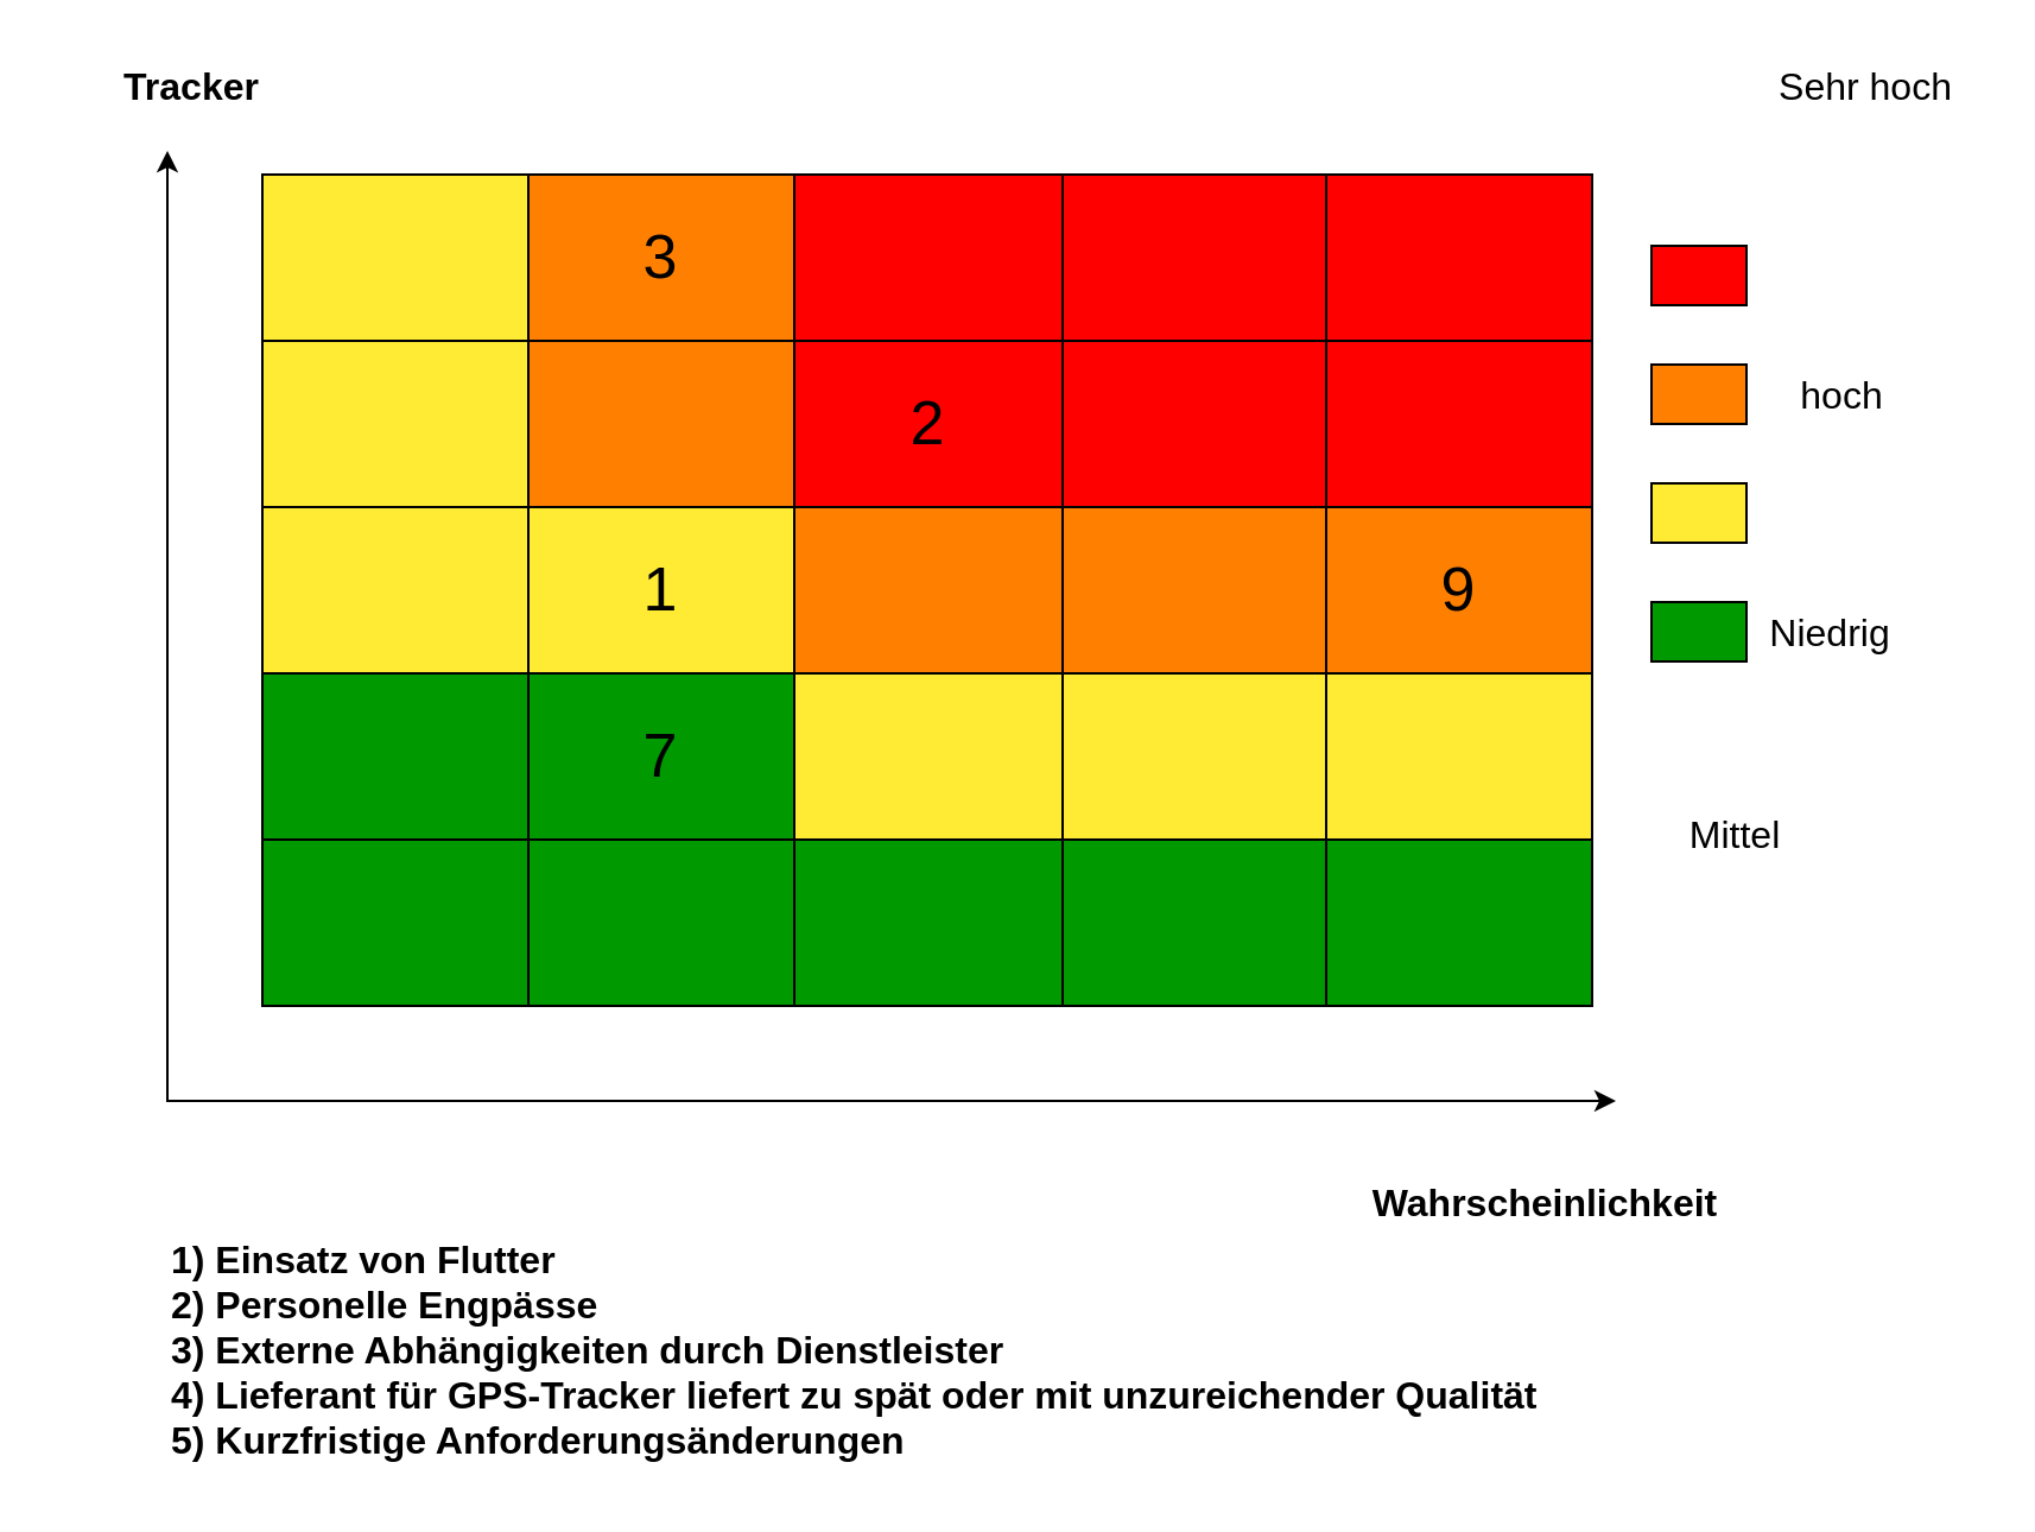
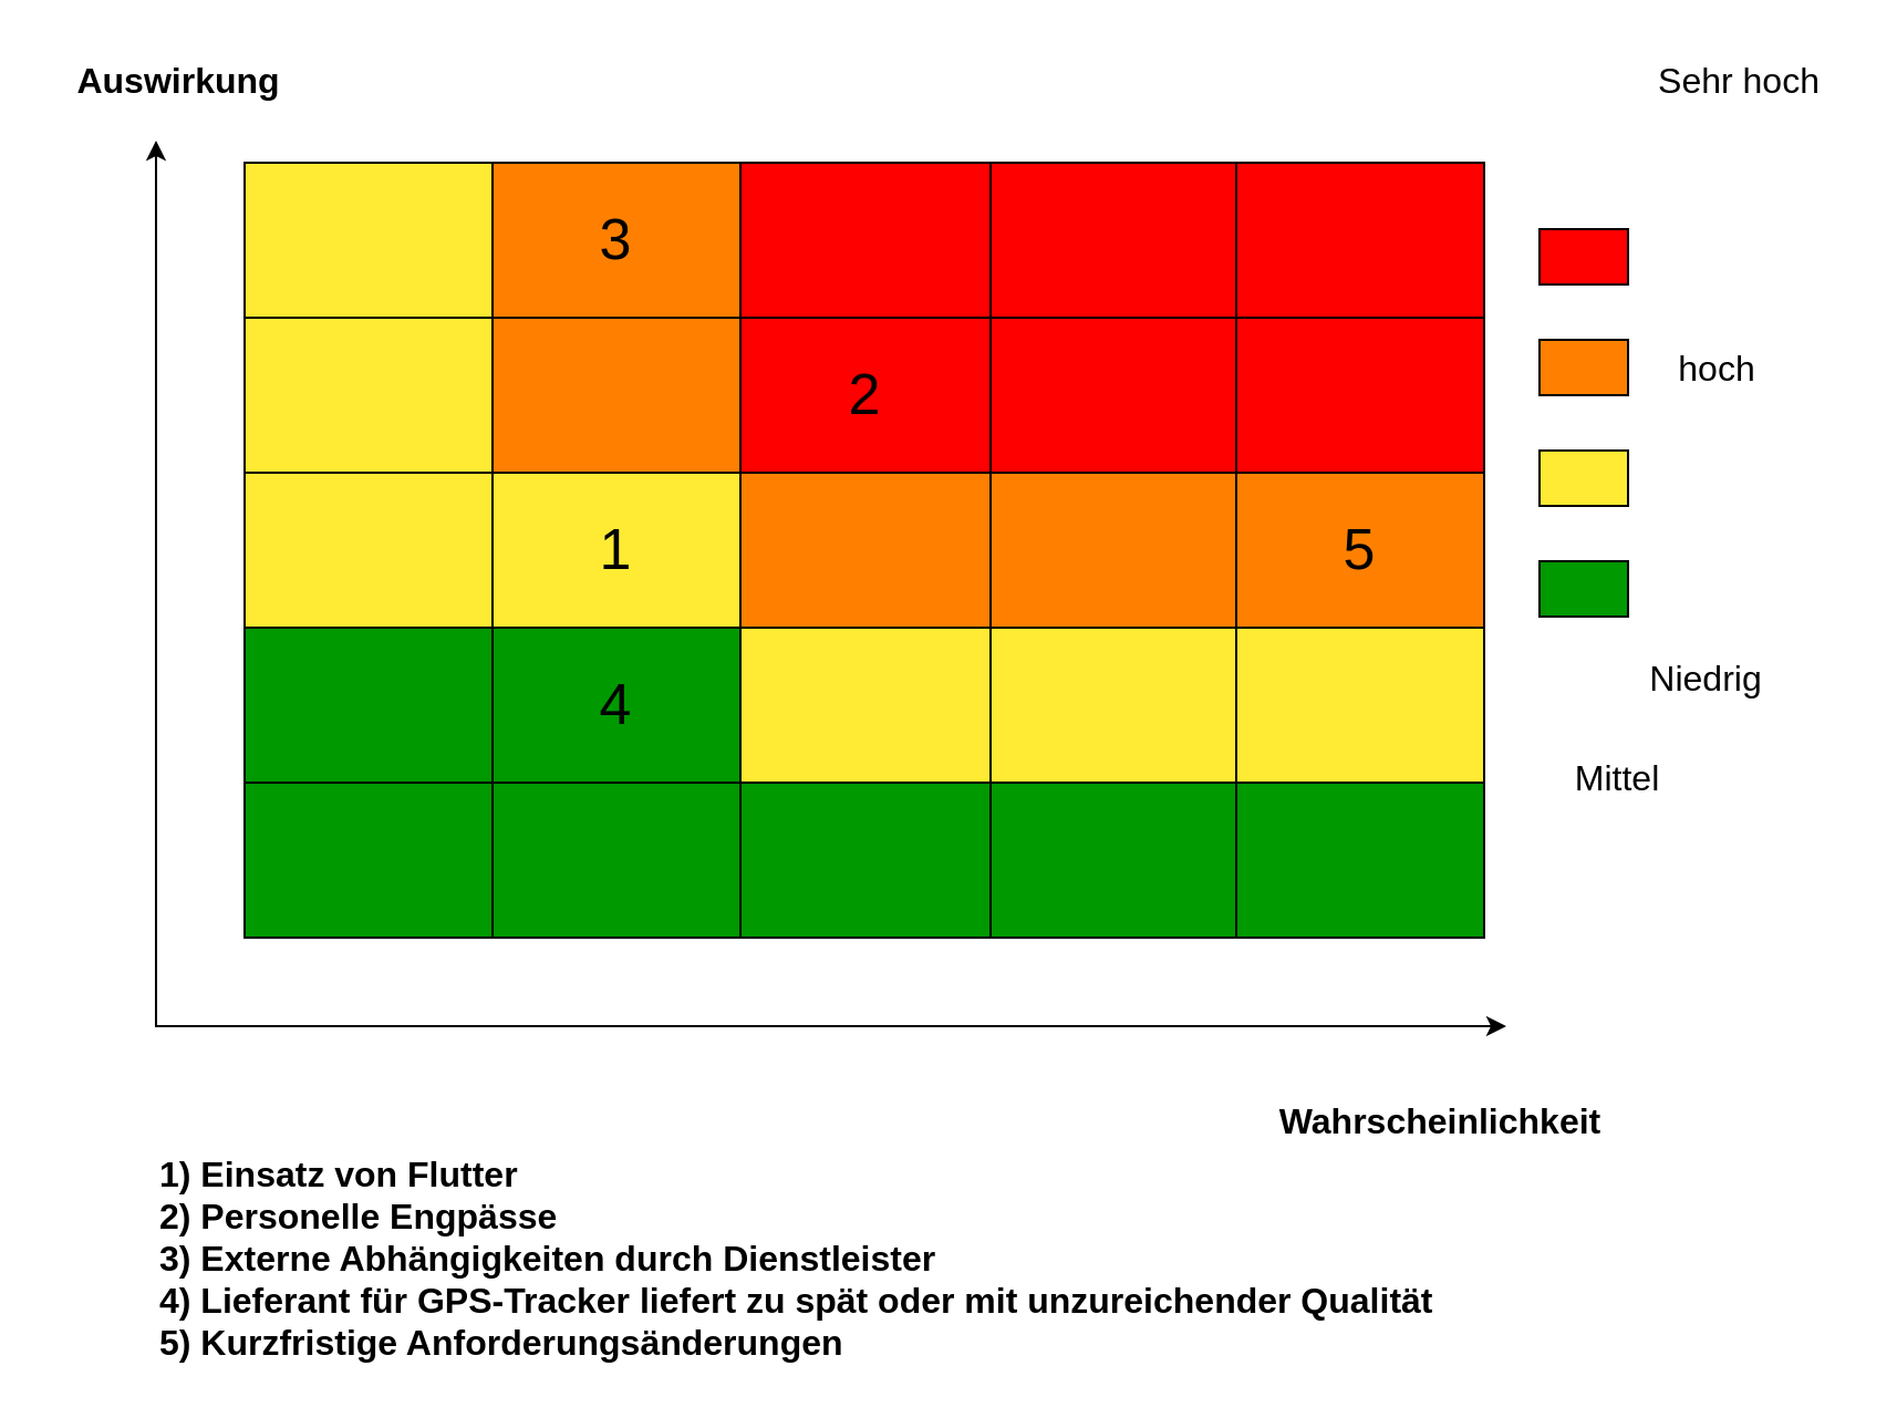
  <mxCell id="0" />
  <mxCell id="1" parent="0" />
  <mxCell id="2" value="" style="shape=table;startSize=0;container=1;collapsible=0;childLayout=tableLayout;fontSize=16;" vertex="1" parent="1"><mxGeometry x="110" y="73" width="560" height="350" as="geometry" /></mxCell>
  <mxCell id="3" value="" style="shape=tableRow;horizontal=0;startSize=0;swimlaneHead=0;swimlaneBody=0;strokeColor=inherit;top=0;left=0;bottom=0;right=0;collapsible=0;dropTarget=0;fillColor=none;points=[[0,0.5],[1,0.5]];portConstraint=eastwest;fontSize=16;" vertex="1" parent="2"><mxGeometry width="560" height="70" as="geometry" /></mxCell>
  <mxCell id="4" style="shape=partialRectangle;html=1;whiteSpace=wrap;connectable=0;strokeColor=default;overflow=hidden;fillColor=#FFEB33;top=1;left=1;bottom=1;right=1;pointerEvents=1;fontSize=26;strokeWidth=1;perimeterSpacing=1;" vertex="1" parent="3"><mxGeometry width="112" height="70" as="geometry"><mxRectangle width="112" height="70" as="alternateBounds" /></mxGeometry></mxCell>
  <mxCell id="5" value="3" style="shape=partialRectangle;html=1;whiteSpace=wrap;connectable=0;strokeColor=default;overflow=hidden;fillColor=#FF8000;top=1;left=1;bottom=1;right=1;pointerEvents=1;fontSize=26;strokeWidth=1;perimeterSpacing=1;" vertex="1" parent="3"><mxGeometry x="112" width="112" height="70" as="geometry"><mxRectangle width="112" height="70" as="alternateBounds" /></mxGeometry></mxCell>
  <mxCell id="6" value="" style="shape=partialRectangle;html=1;whiteSpace=wrap;connectable=0;strokeColor=default;overflow=hidden;fillColor=#FF0000;top=1;left=1;bottom=1;right=1;pointerEvents=1;fontSize=26;strokeWidth=1;perimeterSpacing=1;" vertex="1" parent="3"><mxGeometry x="224" width="113" height="70" as="geometry"><mxRectangle width="113" height="70" as="alternateBounds" /></mxGeometry></mxCell>
  <mxCell id="7" value="" style="shape=partialRectangle;html=1;whiteSpace=wrap;connectable=0;strokeColor=default;overflow=hidden;fillColor=#FF0000;top=1;left=1;bottom=1;right=1;pointerEvents=1;fontSize=26;strokeWidth=1;perimeterSpacing=1;" vertex="1" parent="3"><mxGeometry x="337" width="111" height="70" as="geometry"><mxRectangle width="111" height="70" as="alternateBounds" /></mxGeometry></mxCell>
  <mxCell id="8" value="" style="shape=partialRectangle;html=1;whiteSpace=wrap;connectable=0;strokeColor=default;overflow=hidden;fillColor=#FF0000;top=1;left=1;bottom=1;right=1;pointerEvents=1;fontSize=26;strokeWidth=1;perimeterSpacing=1;" vertex="1" parent="3"><mxGeometry x="448" width="112" height="70" as="geometry"><mxRectangle width="112" height="70" as="alternateBounds" /></mxGeometry></mxCell>
  <mxCell id="9" value="" style="shape=tableRow;horizontal=0;startSize=0;swimlaneHead=0;swimlaneBody=0;strokeColor=inherit;top=0;left=0;bottom=0;right=0;collapsible=0;dropTarget=0;fillColor=none;points=[[0,0.5],[1,0.5]];portConstraint=eastwest;fontSize=16;" vertex="1" parent="2"><mxGeometry y="70" width="560" height="70" as="geometry" /></mxCell>
  <mxCell id="10" style="shape=partialRectangle;html=1;whiteSpace=wrap;connectable=0;strokeColor=default;overflow=hidden;fillColor=#FFEB33;top=1;left=1;bottom=1;right=1;pointerEvents=1;fontSize=26;strokeWidth=1;perimeterSpacing=1;" vertex="1" parent="9"><mxGeometry width="112" height="70" as="geometry"><mxRectangle width="112" height="70" as="alternateBounds" /></mxGeometry></mxCell>
  <mxCell id="11" style="shape=partialRectangle;html=1;whiteSpace=wrap;connectable=0;strokeColor=default;overflow=hidden;fillColor=#FF8000;top=1;left=1;bottom=1;right=1;pointerEvents=1;fontSize=26;strokeWidth=1;perimeterSpacing=1;" vertex="1" parent="9"><mxGeometry x="112" width="112" height="70" as="geometry"><mxRectangle width="112" height="70" as="alternateBounds" /></mxGeometry></mxCell>
  <mxCell id="12" value="2" style="shape=partialRectangle;html=1;whiteSpace=wrap;connectable=0;strokeColor=default;overflow=hidden;fillColor=#FF0000;top=1;left=1;bottom=1;right=1;pointerEvents=1;fontSize=26;strokeWidth=1;perimeterSpacing=1;" vertex="1" parent="9"><mxGeometry x="224" width="113" height="70" as="geometry"><mxRectangle width="113" height="70" as="alternateBounds" /></mxGeometry></mxCell>
  <mxCell id="13" value="" style="shape=partialRectangle;html=1;whiteSpace=wrap;connectable=0;strokeColor=default;overflow=hidden;fillColor=#FF0000;top=1;left=1;bottom=1;right=1;pointerEvents=1;fontSize=26;strokeWidth=1;perimeterSpacing=1;" vertex="1" parent="9"><mxGeometry x="337" width="111" height="70" as="geometry"><mxRectangle width="111" height="70" as="alternateBounds" /></mxGeometry></mxCell>
  <mxCell id="14" value="" style="shape=partialRectangle;html=1;whiteSpace=wrap;connectable=0;strokeColor=default;overflow=hidden;fillColor=#FF0000;top=1;left=1;bottom=1;right=1;pointerEvents=1;fontSize=26;strokeWidth=1;perimeterSpacing=1;" vertex="1" parent="9"><mxGeometry x="448" width="112" height="70" as="geometry"><mxRectangle width="112" height="70" as="alternateBounds" /></mxGeometry></mxCell>
  <mxCell id="15" value="" style="shape=tableRow;horizontal=0;startSize=0;swimlaneHead=0;swimlaneBody=0;strokeColor=inherit;top=0;left=0;bottom=0;right=0;collapsible=0;dropTarget=0;fillColor=none;points=[[0,0.5],[1,0.5]];portConstraint=eastwest;fontSize=16;" vertex="1" parent="2"><mxGeometry y="140" width="560" height="70" as="geometry" /></mxCell>
  <mxCell id="16" style="shape=partialRectangle;html=1;whiteSpace=wrap;connectable=0;strokeColor=default;overflow=hidden;fillColor=#FFEB33;top=1;left=1;bottom=1;right=1;pointerEvents=1;fontSize=26;strokeWidth=1;perimeterSpacing=1;" vertex="1" parent="15"><mxGeometry width="112" height="70" as="geometry"><mxRectangle width="112" height="70" as="alternateBounds" /></mxGeometry></mxCell>
  <mxCell id="17" value="1" style="shape=partialRectangle;html=1;whiteSpace=wrap;connectable=0;strokeColor=default;overflow=hidden;fillColor=#FFEB33;top=1;left=1;bottom=1;right=1;pointerEvents=1;fontSize=26;strokeWidth=1;perimeterSpacing=1;" vertex="1" parent="15"><mxGeometry x="112" width="112" height="70" as="geometry"><mxRectangle width="112" height="70" as="alternateBounds" /></mxGeometry></mxCell>
  <mxCell id="18" value="" style="shape=partialRectangle;html=1;whiteSpace=wrap;connectable=0;strokeColor=default;overflow=hidden;fillColor=#FF8000;top=1;left=1;bottom=1;right=1;pointerEvents=1;fontSize=26;strokeWidth=1;perimeterSpacing=1;" vertex="1" parent="15"><mxGeometry x="224" width="113" height="70" as="geometry"><mxRectangle width="113" height="70" as="alternateBounds" /></mxGeometry></mxCell>
  <mxCell id="19" value="" style="shape=partialRectangle;html=1;whiteSpace=wrap;connectable=0;strokeColor=default;overflow=hidden;fillColor=#FF8000;top=1;left=1;bottom=1;right=1;pointerEvents=1;fontSize=26;strokeWidth=1;perimeterSpacing=1;" vertex="1" parent="15"><mxGeometry x="337" width="111" height="70" as="geometry"><mxRectangle width="111" height="70" as="alternateBounds" /></mxGeometry></mxCell>
- <mxCell id="20" value="9" style="shape=partialRectangle;html=1;whiteSpace=wrap;connectable=0;strokeColor=default;overflow=hidden;fillColor=#FF8000;top=1;left=1;bottom=1;right=1;pointerEvents=1;fontSize=26;strokeWidth=1;perimeterSpacing=1;" vertex="1" parent="15"><mxGeometry x="448" width="112" height="70" as="geometry"><mxRectangle width="112" height="70" as="alternateBounds" /></mxGeometry></mxCell>
+ <mxCell id="20" value="5" style="shape=partialRectangle;html=1;whiteSpace=wrap;connectable=0;strokeColor=default;overflow=hidden;fillColor=#FF8000;top=1;left=1;bottom=1;right=1;pointerEvents=1;fontSize=26;strokeWidth=1;perimeterSpacing=1;" vertex="1" parent="15"><mxGeometry x="448" width="112" height="70" as="geometry"><mxRectangle width="112" height="70" as="alternateBounds" /></mxGeometry></mxCell>
  <mxCell id="21" style="shape=tableRow;horizontal=0;startSize=0;swimlaneHead=0;swimlaneBody=0;strokeColor=inherit;top=0;left=0;bottom=0;right=0;collapsible=0;dropTarget=0;fillColor=none;points=[[0,0.5],[1,0.5]];portConstraint=eastwest;fontSize=16;" vertex="1" parent="2"><mxGeometry y="210" width="560" height="70" as="geometry" /></mxCell>
  <mxCell id="22" style="shape=partialRectangle;html=1;whiteSpace=wrap;connectable=0;strokeColor=default;overflow=hidden;fillColor=#009900;top=1;left=1;bottom=1;right=1;pointerEvents=1;fontSize=26;strokeWidth=1;perimeterSpacing=1;" vertex="1" parent="21"><mxGeometry width="112" height="70" as="geometry"><mxRectangle width="112" height="70" as="alternateBounds" /></mxGeometry></mxCell>
- <mxCell id="23" value="7" style="shape=partialRectangle;html=1;whiteSpace=wrap;connectable=0;strokeColor=default;overflow=hidden;fillColor=#009900;top=1;left=1;bottom=1;right=1;pointerEvents=1;fontSize=26;strokeWidth=1;perimeterSpacing=1;" vertex="1" parent="21"><mxGeometry x="112" width="112" height="70" as="geometry"><mxRectangle width="112" height="70" as="alternateBounds" /></mxGeometry></mxCell>
+ <mxCell id="23" value="4" style="shape=partialRectangle;html=1;whiteSpace=wrap;connectable=0;strokeColor=default;overflow=hidden;fillColor=#009900;top=1;left=1;bottom=1;right=1;pointerEvents=1;fontSize=26;strokeWidth=1;perimeterSpacing=1;" vertex="1" parent="21"><mxGeometry x="112" width="112" height="70" as="geometry"><mxRectangle width="112" height="70" as="alternateBounds" /></mxGeometry></mxCell>
  <mxCell id="24" style="shape=partialRectangle;html=1;whiteSpace=wrap;connectable=0;strokeColor=default;overflow=hidden;fillColor=#FFEB33;top=1;left=1;bottom=1;right=1;pointerEvents=1;fontSize=26;strokeWidth=1;perimeterSpacing=1;" vertex="1" parent="21"><mxGeometry x="224" width="113" height="70" as="geometry"><mxRectangle width="113" height="70" as="alternateBounds" /></mxGeometry></mxCell>
  <mxCell id="25" style="shape=partialRectangle;html=1;whiteSpace=wrap;connectable=0;strokeColor=default;overflow=hidden;fillColor=#FFEB33;top=1;left=1;bottom=1;right=1;pointerEvents=1;fontSize=26;strokeWidth=1;perimeterSpacing=1;" vertex="1" parent="21"><mxGeometry x="337" width="111" height="70" as="geometry"><mxRectangle width="111" height="70" as="alternateBounds" /></mxGeometry></mxCell>
  <mxCell id="26" style="shape=partialRectangle;html=1;whiteSpace=wrap;connectable=0;strokeColor=default;overflow=hidden;fillColor=#FFEB33;top=1;left=1;bottom=1;right=1;pointerEvents=1;fontSize=26;strokeWidth=1;perimeterSpacing=1;" vertex="1" parent="21"><mxGeometry x="448" width="112" height="70" as="geometry"><mxRectangle width="112" height="70" as="alternateBounds" /></mxGeometry></mxCell>
  <mxCell id="27" style="shape=tableRow;horizontal=0;startSize=0;swimlaneHead=0;swimlaneBody=0;strokeColor=inherit;top=0;left=0;bottom=0;right=0;collapsible=0;dropTarget=0;fillColor=none;points=[[0,0.5],[1,0.5]];portConstraint=eastwest;fontSize=16;" vertex="1" parent="2"><mxGeometry y="280" width="560" height="70" as="geometry" /></mxCell>
  <mxCell id="28" style="shape=partialRectangle;html=1;whiteSpace=wrap;connectable=0;strokeColor=default;overflow=hidden;fillColor=#009900;top=1;left=1;bottom=1;right=1;pointerEvents=1;fontSize=26;strokeWidth=1;perimeterSpacing=1;" vertex="1" parent="27"><mxGeometry width="112" height="70" as="geometry"><mxRectangle width="112" height="70" as="alternateBounds" /></mxGeometry></mxCell>
  <mxCell id="29" style="shape=partialRectangle;html=1;whiteSpace=wrap;connectable=0;strokeColor=default;overflow=hidden;fillColor=#009900;top=1;left=1;bottom=1;right=1;pointerEvents=1;fontSize=26;strokeWidth=1;perimeterSpacing=1;" vertex="1" parent="27"><mxGeometry x="112" width="112" height="70" as="geometry"><mxRectangle width="112" height="70" as="alternateBounds" /></mxGeometry></mxCell>
  <mxCell id="30" style="shape=partialRectangle;html=1;whiteSpace=wrap;connectable=0;strokeColor=default;overflow=hidden;fillColor=#009900;top=1;left=1;bottom=1;right=1;pointerEvents=1;fontSize=26;strokeWidth=1;perimeterSpacing=1;" vertex="1" parent="27"><mxGeometry x="224" width="113" height="70" as="geometry"><mxRectangle width="113" height="70" as="alternateBounds" /></mxGeometry></mxCell>
  <mxCell id="31" style="shape=partialRectangle;html=1;whiteSpace=wrap;connectable=0;strokeColor=default;overflow=hidden;fillColor=#009900;top=1;left=1;bottom=1;right=1;pointerEvents=1;fontSize=26;strokeWidth=1;perimeterSpacing=1;" vertex="1" parent="27"><mxGeometry x="337" width="111" height="70" as="geometry"><mxRectangle width="111" height="70" as="alternateBounds" /></mxGeometry></mxCell>
  <mxCell id="32" style="shape=partialRectangle;html=1;whiteSpace=wrap;connectable=0;strokeColor=default;overflow=hidden;fillColor=#009900;top=1;left=1;bottom=1;right=1;pointerEvents=1;fontSize=26;strokeWidth=1;perimeterSpacing=1;" vertex="1" parent="27"><mxGeometry x="448" width="112" height="70" as="geometry"><mxRectangle width="112" height="70" as="alternateBounds" /></mxGeometry></mxCell>
  <mxCell id="33" value="" style="endArrow=classic;startArrow=classic;html=1;rounded=0;" edge="1" parent="1"><mxGeometry width="50" height="50" relative="1" as="geometry"><mxPoint x="680" y="463" as="sourcePoint" /><mxPoint x="70" y="63" as="targetPoint" /><Array as="points"><mxPoint x="70" y="463" /></Array></mxGeometry></mxCell>
  <mxCell id="34" value="&lt;b&gt;&lt;font style=&quot;font-size: 16px;&quot;&gt;Wahrscheinlichkeit&lt;/font&gt;&lt;/b&gt;" style="text;html=1;align=center;verticalAlign=middle;resizable=0;points=[];autosize=1;strokeColor=none;fillColor=none;" vertex="1" parent="1"><mxGeometry x="565" y="491" width="170" height="30" as="geometry" /></mxCell>
- <mxCell id="35" value="&lt;b&gt;&lt;font style=&quot;font-size: 16px;&quot;&gt;Tracker&lt;/font&gt;&lt;/b&gt;" style="text;html=1;align=center;verticalAlign=middle;resizable=0;points=[];autosize=1;strokeColor=none;fillColor=none;" vertex="1" parent="1"><mxGeometry y="21" width="120" height="30" as="geometry" x="20" /></mxCell>
+ <mxCell id="35" value="&lt;b&gt;&lt;font style=&quot;font-size: 16px;&quot;&gt;Auswirkung&lt;/font&gt;&lt;/b&gt;" style="text;html=1;align=center;verticalAlign=middle;resizable=0;points=[];autosize=1;strokeColor=none;fillColor=none;" vertex="1" parent="1"><mxGeometry y="21" width="120" height="30" as="geometry" x="20" /></mxCell>
  <mxCell id="36" value="" style="rounded=0;whiteSpace=wrap;html=1;fillColor=#FF0000;" vertex="1" parent="1"><mxGeometry x="695" y="103" width="40" height="25" as="geometry" /></mxCell>
  <mxCell id="37" value="&lt;font style=&quot;font-size: 16px;&quot;&gt;Sehr hoch&lt;/font&gt;" style="text;html=1;align=center;verticalAlign=middle;resizable=0;points=[];autosize=1;strokeColor=none;fillColor=none;" vertex="1" parent="1"><mxGeometry x="735" y="20.5" width="100" height="30" as="geometry" /></mxCell>
  <mxCell id="38" value="" style="rounded=0;whiteSpace=wrap;html=1;fillColor=#FF8000;" vertex="1" parent="1"><mxGeometry x="695" y="153" width="40" height="25" as="geometry" /></mxCell>
  <mxCell id="39" value="" style="rounded=0;whiteSpace=wrap;html=1;fillColor=#FFEB33;" vertex="1" parent="1"><mxGeometry x="695" y="203" width="40" height="25" as="geometry" /></mxCell>
  <mxCell id="40" value="" style="rounded=0;whiteSpace=wrap;html=1;fillColor=#009900;" vertex="1" parent="1"><mxGeometry x="695" y="253" width="40" height="25" as="geometry" /></mxCell>
  <mxCell id="41" value="&lt;span style=&quot;font-size: 16px;&quot;&gt;hoch&lt;/span&gt;" style="text;html=1;align=center;verticalAlign=middle;resizable=0;points=[];autosize=1;strokeColor=none;fillColor=none;" vertex="1" parent="1"><mxGeometry x="745" y="150.5" width="60" height="30" as="geometry" /></mxCell>
  <mxCell id="42" value="&lt;span style=&quot;font-size: 16px;&quot;&gt;Mittel&lt;/span&gt;" style="text;html=1;align=center;verticalAlign=middle;resizable=0;points=[];autosize=1;strokeColor=none;fillColor=none;" vertex="1" parent="1"><mxGeometry x="700" y="335.5" width="60" height="30" as="geometry" /></mxCell>
- <mxCell id="43" value="&lt;span style=&quot;font-size: 16px;&quot;&gt;Niedrig&lt;/span&gt;" style="text;html=1;align=center;verticalAlign=middle;resizable=0;points=[];autosize=1;strokeColor=none;fillColor=none;" vertex="1" parent="1"><mxGeometry x="735" y="250.5" width="70" height="30" as="geometry" /></mxCell>
+ <mxCell id="43" value="&lt;span style=&quot;font-size: 16px;&quot;&gt;Niedrig&lt;/span&gt;" style="text;html=1;align=center;verticalAlign=middle;resizable=0;points=[];autosize=1;strokeColor=none;fillColor=none;" vertex="1" parent="1"><mxGeometry x="735" y="290.5" width="70" height="30" as="geometry" /></mxCell>
  <mxCell id="44" value="&lt;font style=&quot;font-size: 16px;&quot;&gt;&lt;b style=&quot;font-size: 16px;&quot;&gt;1) Einsatz von Flutter&lt;/b&gt;&lt;br&gt;&lt;b style=&quot;font-size: 16px;&quot;&gt;2) Personelle Engpässe&lt;/b&gt;&lt;br&gt;&lt;b style=&quot;font-size: 16px;&quot;&gt;3) &lt;/b&gt;&lt;b style=&quot;font-size: 16px;&quot;&gt;&lt;font style=&quot;font-size: 16px;&quot;&gt;Externe Abhängigkeiten durch Dienstleister&lt;br&gt;&lt;/font&gt;4)&amp;nbsp;&lt;/b&gt;&lt;b&gt;&lt;font style=&quot;font-size: 16px;&quot;&gt;Lieferant für GPS-Tracker liefert zu spät oder mit unzureichender Qualität&lt;br&gt;&lt;/font&gt;5) Kurzfristige Anforderungsänderungen&lt;/b&gt;&lt;br&gt;&lt;/font&gt;" style="text;html=1;align=left;verticalAlign=middle;resizable=0;points=[];autosize=1;strokeColor=none;fillColor=none;" vertex="1" parent="1"><mxGeometry x="70" y="513" width="600" height="110" as="geometry" /></mxCell>
